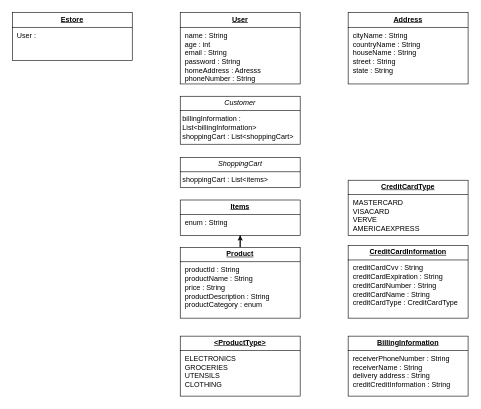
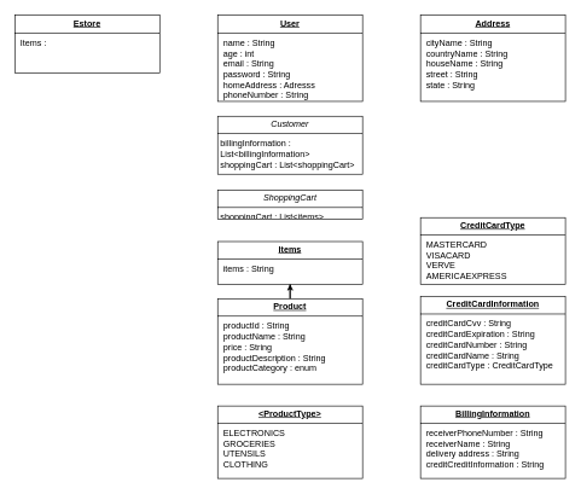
  <mxCell id="0" />
  <mxCell id="1" parent="0" />
  <mxCell id="2" value="&lt;p style=&quot;margin:0px;margin-top:4px;text-align:center;text-decoration:underline;&quot;&gt;&lt;b&gt;User&lt;/b&gt;&lt;/p&gt;&lt;hr size=&quot;1&quot; style=&quot;border-style:solid;&quot;&gt;&lt;p style=&quot;margin:0px;margin-left:8px;&quot;&gt;name : String&lt;/p&gt;&lt;p style=&quot;margin:0px;margin-left:8px;&quot;&gt;age : int&lt;/p&gt;&lt;p style=&quot;margin:0px;margin-left:8px;&quot;&gt;email : String&lt;/p&gt;&lt;p style=&quot;margin:0px;margin-left:8px;&quot;&gt;password : String&lt;/p&gt;&lt;p style=&quot;margin:0px;margin-left:8px;&quot;&gt;homeAddress : Adresss&lt;/p&gt;&lt;p style=&quot;margin:0px;margin-left:8px;&quot;&gt;phoneNumber : String&lt;/p&gt;&lt;p style=&quot;margin:0px;margin-left:8px;&quot;&gt;&amp;nbsp;&amp;nbsp;&lt;/p&gt;" style="verticalAlign=top;align=left;overflow=fill;html=1;whiteSpace=wrap;" parent="1" vertex="1"><mxGeometry x="300" y="20.5" width="200" height="119" as="geometry" /></mxCell>
  <mxCell id="3" value="&lt;p style=&quot;margin:0px;margin-top:4px;text-align:center;&quot;&gt;&lt;i&gt;Customer&lt;/i&gt;&lt;/p&gt;&lt;hr size=&quot;1&quot; style=&quot;border-style:solid;&quot;&gt;&lt;p style=&quot;margin:0px;margin-left:4px;&quot;&gt;billingInformation : List&amp;lt;billingInformation&amp;gt;&lt;/p&gt;&lt;p style=&quot;margin:0px;margin-left:4px;&quot;&gt;shoppingCart : List&amp;lt;shoppingCart&amp;gt;&lt;/p&gt;&lt;hr size=&quot;1&quot; style=&quot;border-style:solid;&quot;&gt;&lt;p style=&quot;margin:0px;margin-left:4px;&quot;&gt;&lt;br&gt;&lt;/p&gt;" style="verticalAlign=top;align=left;overflow=fill;html=1;whiteSpace=wrap;" parent="1" vertex="1"><mxGeometry x="300" y="160" width="200" height="80" as="geometry" /></mxCell>
- <mxCell id="4" value="&lt;p style=&quot;margin:0px;margin-top:4px;text-align:center;&quot;&gt;&lt;i&gt;ShoppingCart&lt;/i&gt;&lt;/p&gt;&lt;hr size=&quot;1&quot; style=&quot;border-style:solid;&quot;&gt;&lt;p style=&quot;margin:0px;margin-left:4px;&quot;&gt;shoppingCart : List&amp;lt;items&amp;gt;&lt;/p&gt;&lt;hr size=&quot;1&quot; style=&quot;border-style:solid;&quot;&gt;&lt;p style=&quot;margin:0px;margin-left:4px;&quot;&gt;&lt;br&gt;&lt;/p&gt;" style="verticalAlign=top;align=left;overflow=fill;html=1;whiteSpace=wrap;" parent="1" vertex="1"><mxGeometry x="300" y="262" width="200" height="50" as="geometry" /></mxCell>
- <mxCell id="5" value="&lt;p style=&quot;margin:0px;margin-top:4px;text-align:center;text-decoration:underline;&quot;&gt;&lt;b&gt;Items&lt;/b&gt;&lt;/p&gt;&lt;hr size=&quot;1&quot; style=&quot;border-style:solid;&quot;&gt;&lt;p style=&quot;margin:0px;margin-left:8px;&quot;&gt;enum : String&lt;/p&gt;&lt;p style=&quot;margin:0px;margin-left:8px;&quot;&gt;&lt;br&gt;&lt;/p&gt;" style="verticalAlign=top;align=left;overflow=fill;html=1;whiteSpace=wrap;" parent="1" vertex="1"><mxGeometry x="300" y="333" width="200" height="59" as="geometry" /></mxCell>
+ <mxCell id="4" value="&lt;p style=&quot;margin:0px;margin-top:4px;text-align:center;&quot;&gt;&lt;i&gt;ShoppingCart&lt;/i&gt;&lt;/p&gt;&lt;hr size=&quot;1&quot; style=&quot;border-style:solid;&quot;&gt;&lt;p style=&quot;margin:0px;margin-left:4px;&quot;&gt;shoppingCart : List&amp;lt;items&amp;gt;&lt;/p&gt;&lt;hr size=&quot;1&quot; style=&quot;border-style:solid;&quot;&gt;&lt;p style=&quot;margin:0px;margin-left:4px;&quot;&gt;&lt;br&gt;&lt;/p&gt;" style="verticalAlign=top;align=left;overflow=fill;html=1;whiteSpace=wrap;" parent="1" vertex="1"><mxGeometry x="300" y="262" width="200" height="40" as="geometry" /></mxCell>
+ <mxCell id="5" value="&lt;p style=&quot;margin:0px;margin-top:4px;text-align:center;text-decoration:underline;&quot;&gt;&lt;b&gt;Items&lt;/b&gt;&lt;/p&gt;&lt;hr size=&quot;1&quot; style=&quot;border-style:solid;&quot;&gt;&lt;p style=&quot;margin:0px;margin-left:8px;&quot;&gt;items : String&lt;/p&gt;&lt;p style=&quot;margin:0px;margin-left:8px;&quot;&gt;&lt;br&gt;&lt;/p&gt;" style="verticalAlign=top;align=left;overflow=fill;html=1;whiteSpace=wrap;" parent="1" vertex="1"><mxGeometry x="300" y="333" width="200" height="59" as="geometry" /></mxCell>
  <mxCell id="6" value="" style="edgeStyle=orthogonalEdgeStyle;rounded=0;orthogonalLoop=1;jettySize=auto;html=1;" edge="1" parent="1" source="7" target="5"><mxGeometry relative="1" as="geometry" /></mxCell>
  <mxCell id="7" value="&lt;p style=&quot;margin:0px;margin-top:4px;text-align:center;text-decoration:underline;&quot;&gt;&lt;b&gt;Product&lt;/b&gt;&lt;/p&gt;&lt;hr size=&quot;1&quot; style=&quot;border-style:solid;&quot;&gt;&lt;p style=&quot;margin:0px;margin-left:8px;&quot;&gt;productId : String&lt;/p&gt;&lt;p style=&quot;margin:0px;margin-left:8px;&quot;&gt;productName : String&lt;/p&gt;&lt;p style=&quot;margin:0px;margin-left:8px;&quot;&gt;price : String&lt;/p&gt;&lt;p style=&quot;margin:0px;margin-left:8px;&quot;&gt;productDescription : String&lt;/p&gt;&lt;p style=&quot;margin:0px;margin-left:8px;&quot;&gt;productCategory : enum&lt;/p&gt;&lt;p style=&quot;margin:0px;margin-left:8px;&quot;&gt;&lt;br&gt;&lt;/p&gt;&lt;p style=&quot;margin:0px;margin-left:8px;&quot;&gt;&lt;br&gt;&lt;/p&gt;" style="verticalAlign=top;align=left;overflow=fill;html=1;whiteSpace=wrap;" parent="1" vertex="1"><mxGeometry x="300" y="412" width="200" height="118" as="geometry" /></mxCell>
  <mxCell id="8" value="&lt;p style=&quot;margin: 4px 0px 0px; text-align: center; text-decoration-line: underline;&quot;&gt;&lt;b&gt;BillingInformation&lt;/b&gt;&lt;/p&gt;&lt;hr style=&quot;border-style: solid;&quot; size=&quot;1&quot;&gt;&lt;p style=&quot;margin: 0px 0px 0px 8px;&quot;&gt;receiverPhoneNumber : String&lt;/p&gt;&lt;p style=&quot;margin: 0px 0px 0px 8px;&quot;&gt;receiverName : String&lt;/p&gt;&lt;p style=&quot;margin: 0px 0px 0px 8px;&quot;&gt;delivery address : String&lt;/p&gt;&lt;p style=&quot;margin: 0px 0px 0px 8px;&quot;&gt;creditCreditInformation : String&amp;nbsp;&lt;/p&gt;&lt;p style=&quot;margin: 0px 0px 0px 8px;&quot;&gt;&lt;br&gt;&lt;/p&gt;&lt;p style=&quot;margin: 0px 0px 0px 8px;&quot;&gt;&lt;br&gt;&lt;/p&gt;" style="verticalAlign=top;align=left;overflow=fill;html=1;whiteSpace=wrap;" vertex="1" parent="1"><mxGeometry x="580" y="560" width="200" height="100" as="geometry" /></mxCell>
- <mxCell id="9" value="&lt;p style=&quot;margin:0px;margin-top:4px;text-align:center;text-decoration:underline;&quot;&gt;&lt;b&gt;Estore&lt;/b&gt;&lt;/p&gt;&lt;hr size=&quot;1&quot; style=&quot;border-style:solid;&quot;&gt;&lt;p style=&quot;margin:0px;margin-left:8px;&quot;&gt;User :&lt;/p&gt;&lt;p style=&quot;margin:0px;margin-left:8px;&quot;&gt;&amp;nbsp;&amp;nbsp;&lt;/p&gt;" style="verticalAlign=top;align=left;overflow=fill;html=1;whiteSpace=wrap;" vertex="1" parent="1"><mxGeometry x="20" y="20.5" width="200" height="80" as="geometry" /></mxCell>
+ <mxCell id="9" value="&lt;p style=&quot;margin:0px;margin-top:4px;text-align:center;text-decoration:underline;&quot;&gt;&lt;b&gt;Estore&lt;/b&gt;&lt;/p&gt;&lt;hr size=&quot;1&quot; style=&quot;border-style:solid;&quot;&gt;&lt;p style=&quot;margin:0px;margin-left:8px;&quot;&gt;Items :&lt;/p&gt;&lt;p style=&quot;margin:0px;margin-left:8px;&quot;&gt;&amp;nbsp;&amp;nbsp;&lt;/p&gt;" style="verticalAlign=top;align=left;overflow=fill;html=1;whiteSpace=wrap;" vertex="1" parent="1"><mxGeometry x="20" y="20.5" width="200" height="80" as="geometry" /></mxCell>
  <mxCell id="10" value="&lt;p style=&quot;margin:0px;margin-top:4px;text-align:center;text-decoration:underline;&quot;&gt;&lt;b&gt;&amp;lt;ProductType&amp;gt;&lt;/b&gt;&lt;/p&gt;&lt;hr size=&quot;1&quot; style=&quot;border-style:solid;&quot;&gt;&lt;p style=&quot;margin:0px;margin-left:8px;&quot;&gt;ELECTRONICS&lt;/p&gt;&lt;p style=&quot;margin:0px;margin-left:8px;&quot;&gt;GROCERIES&lt;/p&gt;&lt;p style=&quot;margin:0px;margin-left:8px;&quot;&gt;UTENSILS&lt;/p&gt;&lt;p style=&quot;margin:0px;margin-left:8px;&quot;&gt;CLOTHING&lt;/p&gt;" style="verticalAlign=top;align=left;overflow=fill;html=1;whiteSpace=wrap;" vertex="1" parent="1"><mxGeometry x="300" y="560" width="200" height="100" as="geometry" /></mxCell>
  <mxCell id="11" value="&lt;p style=&quot;margin: 4px 0px 0px; text-align: center; text-decoration-line: underline;&quot;&gt;&lt;b&gt;CreditCardInformation&lt;/b&gt;&lt;/p&gt;&lt;hr style=&quot;border-style: solid;&quot; size=&quot;1&quot;&gt;&lt;p style=&quot;margin: 0px 0px 0px 8px;&quot;&gt;creditCardCvv : String&lt;/p&gt;&lt;p style=&quot;margin: 0px 0px 0px 8px;&quot;&gt;creditCardExpiration : String&lt;/p&gt;&lt;p style=&quot;margin: 0px 0px 0px 8px;&quot;&gt;creditCardNumber : String&lt;/p&gt;&lt;p style=&quot;margin: 0px 0px 0px 8px;&quot;&gt;creditCardName : St&lt;span style=&quot;color: rgba(0, 0, 0, 0); font-family: monospace; font-size: 0px; text-wrap-mode: nowrap; background-color: transparent;&quot;&gt;%3CmxGraphModel%3E%3Croot%3E%3CmxCell%20id%3D%220%22%2F%3E%3CmxCell%20id%3D%221%22%20parent%3D%220%22%2F%3E%3CmxCell%20id%3D%222%22%20value%3D%22%26lt%3Bp%20style%3D%26quot%3Bmargin%3A%204px%200px%200px%3B%20text-align%3A%20center%3B%20text-decoration-line%3A%20underline%3B%26quot%3B%26gt%3B%26lt%3Bb%26gt%3BBillingInformation%26lt%3B%2Fb%26gt%3B%26lt%3B%2Fp%26gt%3B%26lt%3Bhr%20style%3D%26quot%3Bborder-style%3A%20solid%3B%26quot%3B%20size%3D%26quot%3B1%26quot%3B%26gt%3B%26lt%3Bp%20style%3D%26quot%3Bmargin%3A%200px%200px%200px%208px%3B%26quot%3B%26gt%3BreceiverPhoneNumber%20%3A%20String%26lt%3B%2Fp%26gt%3B%26lt%3Bp%20style%3D%26quot%3Bmargin%3A%200px%200px%200px%208px%3B%26quot%3B%26gt%3BreceiverName%20%3A%20String%26lt%3B%2Fp%26gt%3B%26lt%3Bp%20style%3D%26quot%3Bmargin%3A%200px%200px%200px%208px%3B%26quot%3B%26gt%3Bdelivery%20address%20%3A%20String%26lt%3B%2Fp%26gt%3B%26lt%3Bp%20style%3D%26quot%3Bmargin%3A%200px%200px%200px%208px%3B%26quot%3B%26gt%3BcreditCreditInformation%20%3A%20String%26amp%3Bnbsp%3B%26lt%3B%2Fp%26gt%3B%26lt%3Bp%20style%3D%26quot%3Bmargin%3A%200px%200px%200px%208px%3B%26quot%3B%26gt%3B%26lt%3Bbr%26gt%3B%26lt%3B%2Fp%26gt%3B%26lt%3Bp%20style%3D%26quot%3Bmargin%3A%200px%200px%200px%208px%3B%26quot%3B%26gt%3B%26lt%3Bbr%26gt%3B%26lt%3B%2Fp%26gt%3B%22%20style%3D%22verticalAlign%3Dtop%3Balign%3Dleft%3Boverflow%3Dfill%3Bhtml%3D1%3BwhiteSpace%3Dwrap%3B%22%20vertex%3D%221%22%20parent%3D%221%22%3E%3CmxGeometry%20x%3D%22600%22%20y%3D%22600%22%20width%3D%22200%22%20height%3D%22100%22%20as%3D%22geometry%22%2F%3E%3C%2FmxCell%3E%3C%2Froot%3E%3C%2FmxGraphModel%3E&lt;/span&gt;&lt;span style=&quot;background-color: transparent; color: light-dark(rgb(0, 0, 0), rgb(255, 255, 255));&quot;&gt;ring&lt;/span&gt;&lt;/p&gt;&lt;p style=&quot;margin: 0px 0px 0px 8px;&quot;&gt;creditCardType : CreditCardType&lt;/p&gt;&lt;p style=&quot;margin: 0px 0px 0px 8px;&quot;&gt;&lt;br&gt;&lt;/p&gt;&lt;p style=&quot;margin: 0px 0px 0px 8px;&quot;&gt;&lt;br&gt;&lt;/p&gt;" style="verticalAlign=top;align=left;overflow=fill;html=1;whiteSpace=wrap;" vertex="1" parent="1"><mxGeometry x="580" y="409" width="200" height="121" as="geometry" /></mxCell>
  <mxCell id="12" value="&lt;p style=&quot;margin: 4px 0px 0px; text-align: center; text-decoration-line: underline;&quot;&gt;&lt;b&gt;CreditCardType&lt;/b&gt;&lt;/p&gt;&lt;hr style=&quot;border-style: solid;&quot; size=&quot;1&quot;&gt;&lt;p style=&quot;margin: 0px 0px 0px 8px;&quot;&gt;MASTERCARD&lt;br&gt;&lt;/p&gt;&lt;p style=&quot;margin: 0px 0px 0px 8px;&quot;&gt;VISACARD&lt;/p&gt;&lt;p style=&quot;margin: 0px 0px 0px 8px;&quot;&gt;VERVE&lt;/p&gt;&lt;p style=&quot;margin: 0px 0px 0px 8px;&quot;&gt;AMERICAEXPRESS&lt;/p&gt;&lt;p style=&quot;margin: 0px 0px 0px 8px;&quot;&gt;&lt;br&gt;&lt;/p&gt;&lt;p style=&quot;margin: 0px 0px 0px 8px;&quot;&gt;&lt;br&gt;&lt;/p&gt;" style="verticalAlign=top;align=left;overflow=fill;html=1;whiteSpace=wrap;" vertex="1" parent="1"><mxGeometry x="580" y="300" width="200" height="92" as="geometry" /></mxCell>
  <mxCell id="13" value="&lt;p style=&quot;margin:0px;margin-top:4px;text-align:center;text-decoration:underline;&quot;&gt;&lt;b&gt;Address&lt;/b&gt;&lt;/p&gt;&lt;hr size=&quot;1&quot; style=&quot;border-style:solid;&quot;&gt;&lt;p style=&quot;margin:0px;margin-left:8px;&quot;&gt;cityName : String&lt;/p&gt;&lt;p style=&quot;margin:0px;margin-left:8px;&quot;&gt;countryName : String&lt;/p&gt;&lt;p style=&quot;margin:0px;margin-left:8px;&quot;&gt;houseName : String&lt;/p&gt;&lt;p style=&quot;margin:0px;margin-left:8px;&quot;&gt;street : String&lt;/p&gt;&lt;p style=&quot;margin:0px;margin-left:8px;&quot;&gt;state : String&lt;/p&gt;&lt;p style=&quot;margin:0px;margin-left:8px;&quot;&gt;&amp;nbsp;&amp;nbsp;&lt;/p&gt;" style="verticalAlign=top;align=left;overflow=fill;html=1;whiteSpace=wrap;" vertex="1" parent="1"><mxGeometry x="580" y="20.5" width="200" height="119" as="geometry" /></mxCell>
